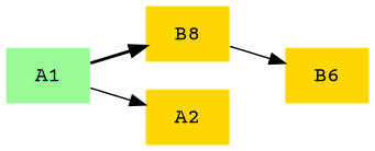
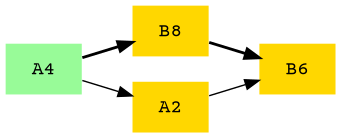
  digraph {
    fontname="Courier Prime"
    rankdir=LR
    node [fillcolor=gold fontname="Courier Prime" shape=plaintext style=filled]
    edge [fontname="Courier Prime" style=bold]
-   A1 [fillcolor=palegreen]
+   A1 [fillcolor=palegreen label=A4]
    n2 [label=B8]
    A2
    n4 [label=B6]
    A1 -> n2
    A1 -> A2 [style=solid]
-   n2 -> n4 [style=solid]
+   n2 -> n4
+   A2 -> n4 [style=solid]
  }
